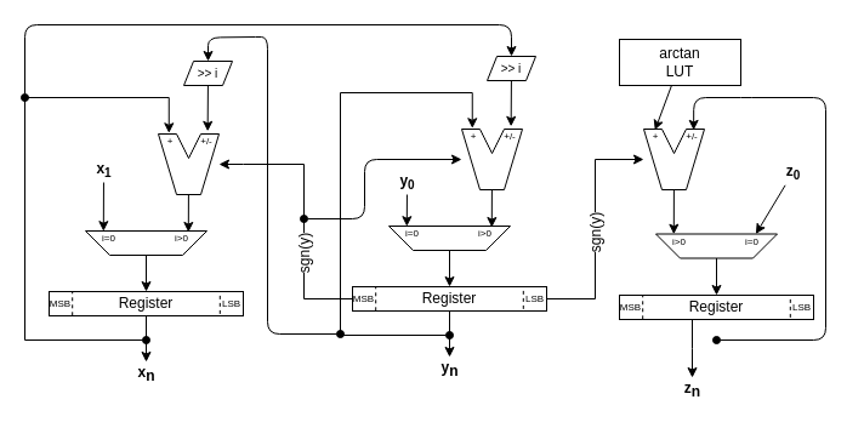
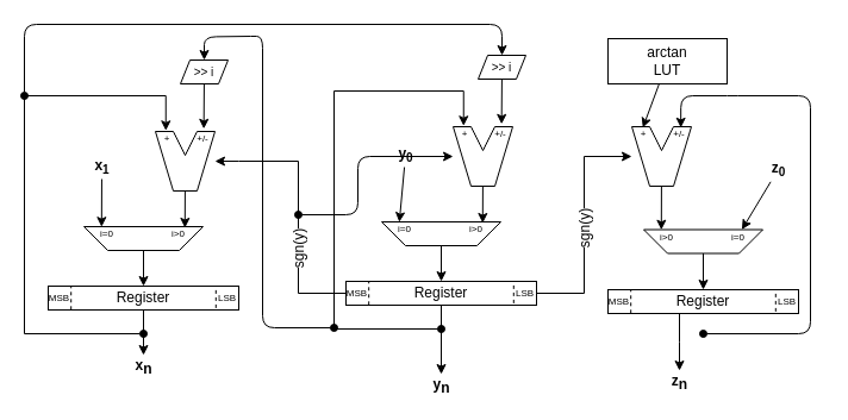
  <mxCell id="0" />
  <mxCell id="1" parent="0" />
  <mxCell id="2" style="edgeStyle=none;rounded=0;orthogonalLoop=1;jettySize=auto;html=1;fontSize=8;" edge="1" parent="1" source="3" target="13"><mxGeometry relative="1" as="geometry" /></mxCell>
  <mxCell id="3" value="" style="shape=trapezoid;perimeter=trapezoidPerimeter;whiteSpace=wrap;html=1;strokeColor=#000000;rotation=-180;" vertex="1" parent="1"><mxGeometry x="70" y="190" width="100" height="20" as="geometry" /></mxCell>
  <mxCell id="4" style="rounded=0;orthogonalLoop=1;jettySize=auto;html=1;entryX=0.852;entryY=0.99;entryDx=0;entryDy=0;entryPerimeter=0;" edge="1" parent="1" source="5" target="3"><mxGeometry relative="1" as="geometry" /></mxCell>
  <mxCell id="5" value="x&lt;sub&gt;1&lt;/sub&gt;" style="text;html=1;align=center;verticalAlign=middle;resizable=0;points=[];autosize=1;fontStyle=1" vertex="1" parent="1"><mxGeometry x="70" y="130" width="30" height="20" as="geometry" /></mxCell>
  <mxCell id="6" value="" style="group" vertex="1" connectable="0" parent="1"><mxGeometry x="130" y="110" width="50" height="50" as="geometry" /></mxCell>
  <mxCell id="7" value="" style="group;fontSize=8;" vertex="1" connectable="0" parent="6"><mxGeometry width="50" height="50" as="geometry" /></mxCell>
  <mxCell id="8" value="" style="verticalLabelPosition=bottom;shadow=0;dashed=0;align=center;html=1;verticalAlign=top;shape=stencil(rVbBcoMgEP0arxmVMu21Q9NjLjnkTJTGbRQcpEn796Ws1Zo0yhBmnHF4u7y3D1wkIayreCuSPOVdKwqTkJckz09cA9/XFs5tpEKQpjiUvBGI7ECWIA8WY0pKOxuUxJzOaHUUZyhNPxlkJTQYjJ4Ry1LHSNZJ+mzR8SGsGPi6f+JXuVaOgzST4jao1VrZRhihEe09fPajFcXx19/oa6jkNkAyu09y5yM59dgXECy59pDM4kpuvGyusoeL7RyQ8C0NVX6i93r2WedRJ6bnUOVlz4TZ6HxzE7bnxfGg1Ycs53lm8wh7U1os0AypUNd4ZPksWw1SvCuwR13qXs49Cvmte8t/jsXZpOmERp3EzX72Er12MPKR2IR0ShiB8TF2if2/JyLjRYk0+r4EMRa16jw+6t90m+nxcdpLw2KzOK4bLehieO9w8Dc=);" vertex="1" parent="7"><mxGeometry width="50" height="50" as="geometry" /></mxCell>
  <mxCell id="9" value="+" style="text;html=1;strokeColor=none;fillColor=none;align=center;verticalAlign=middle;whiteSpace=wrap;rounded=0;fontSize=8;" vertex="1" parent="7"><mxGeometry x="6.167" width="8.333" height="12.5" as="geometry" /></mxCell>
  <mxCell id="10" value="+/-" style="text;html=1;strokeColor=none;fillColor=none;align=center;verticalAlign=middle;whiteSpace=wrap;rounded=0;fontSize=8;" vertex="1" parent="7"><mxGeometry x="35.5" width="8.333" height="12.5" as="geometry" /></mxCell>
  <mxCell id="11" style="edgeStyle=none;rounded=0;orthogonalLoop=1;jettySize=auto;html=1;fontSize=8;entryX=0.152;entryY=0.95;entryDx=0;entryDy=0;entryPerimeter=0;" edge="1" parent="1" source="8" target="3"><mxGeometry relative="1" as="geometry" /></mxCell>
  <mxCell id="12" value="" style="group;fontSize=8;" vertex="1" connectable="0" parent="1"><mxGeometry x="40" y="240" width="160" height="20" as="geometry" /></mxCell>
  <mxCell id="13" value="Register" style="rounded=0;whiteSpace=wrap;html=1;fontStyle=0" vertex="1" parent="12"><mxGeometry width="160" height="20" as="geometry" /></mxCell>
  <mxCell id="14" value="MSB" style="text;html=1;strokeColor=#000000;fillColor=none;align=center;verticalAlign=middle;whiteSpace=wrap;rounded=0;perimeterSpacing=1;dashed=1;fontSize=8;" vertex="1" parent="12"><mxGeometry width="19.2" height="20" as="geometry" /></mxCell>
  <mxCell id="15" value="LSB" style="text;html=1;strokeColor=#000000;fillColor=none;align=center;verticalAlign=middle;whiteSpace=wrap;rounded=0;perimeterSpacing=1;dashed=1;fontSize=8;" vertex="1" parent="12"><mxGeometry x="140.8" width="19.2" height="20" as="geometry" /></mxCell>
  <mxCell id="16" value="x&lt;sub style=&quot;font-size: 12px;&quot;&gt;n&lt;/sub&gt;" style="text;html=1;align=center;verticalAlign=middle;resizable=0;points=[];autosize=1;fontSize=12;fontStyle=1" vertex="1" parent="1"><mxGeometry x="105" y="298" width="30" height="20" as="geometry" /></mxCell>
  <mxCell id="17" style="edgeStyle=none;rounded=0;orthogonalLoop=1;jettySize=auto;html=1;fontSize=12;" edge="1" parent="1" source="13" target="16"><mxGeometry relative="1" as="geometry" /></mxCell>
  <mxCell id="18" value="" style="group" vertex="1" connectable="0" parent="1"><mxGeometry x="20" y="80" width="100" height="200" as="geometry" /></mxCell>
  <mxCell id="19" style="edgeStyle=elbowEdgeStyle;rounded=0;orthogonalLoop=1;jettySize=auto;html=1;fontSize=12;elbow=vertical;exitX=0.175;exitY=-0.015;exitDx=0;exitDy=0;exitPerimeter=0;startArrow=classic;startFill=1;endArrow=none;endFill=0;" edge="1" parent="18" source="8"><mxGeometry relative="1" as="geometry"><mxPoint y="200" as="targetPoint" /><Array as="points"><mxPoint x="80" /><mxPoint x="40" y="40" /><mxPoint y="110" /><mxPoint y="180" /></Array></mxGeometry></mxCell>
  <mxCell id="20" value="" style="endArrow=oval;html=1;fontSize=12;endFill=1;" edge="1" parent="18"><mxGeometry width="50" height="50" relative="1" as="geometry"><mxPoint y="200" as="sourcePoint" /><mxPoint x="100" y="200" as="targetPoint" /></mxGeometry></mxCell>
  <mxCell id="21" style="rounded=0;orthogonalLoop=1;jettySize=auto;elbow=vertical;html=1;startArrow=none;startFill=0;endArrow=classic;endFill=1;fontSize=10;entryX=0.813;entryY=-0.044;entryDx=0;entryDy=0;entryPerimeter=0;" edge="1" parent="1" source="22" target="8"><mxGeometry relative="1" as="geometry" /></mxCell>
  <mxCell id="22" value="&amp;gt;&amp;gt; i" style="shape=parallelogram;perimeter=parallelogramPerimeter;whiteSpace=wrap;html=1;fontSize=10;" vertex="1" parent="1"><mxGeometry x="151" y="50" width="40" height="20" as="geometry" /></mxCell>
  <mxCell id="23" value="i=0" style="text;html=1;strokeColor=none;fillColor=none;align=center;verticalAlign=middle;whiteSpace=wrap;rounded=0;fontSize=8;" vertex="1" parent="1"><mxGeometry x="80" y="192.5" width="19" height="7" as="geometry" /></mxCell>
  <mxCell id="24" value="i&amp;gt;0" style="text;html=1;strokeColor=none;fillColor=none;align=center;verticalAlign=middle;whiteSpace=wrap;rounded=0;fontSize=8;" vertex="1" parent="1"><mxGeometry x="140" y="192.5" width="19" height="7" as="geometry" /></mxCell>
  <mxCell id="25" style="edgeStyle=none;rounded=0;orthogonalLoop=1;jettySize=auto;html=1;startArrow=none;startFill=0;endArrow=classic;endFill=1;fontSize=12;" edge="1" parent="1" target="8"><mxGeometry relative="1" as="geometry"><mxPoint x="200" y="135" as="sourcePoint" /></mxGeometry></mxCell>
  <mxCell id="26" style="edgeStyle=none;rounded=0;orthogonalLoop=1;jettySize=auto;html=1;fontSize=8;" edge="1" parent="1" source="27" target="36"><mxGeometry relative="1" as="geometry" /></mxCell>
  <mxCell id="27" value="" style="shape=trapezoid;perimeter=trapezoidPerimeter;whiteSpace=wrap;html=1;strokeColor=#000000;rotation=-180;" vertex="1" parent="1"><mxGeometry x="320" y="186" width="100" height="20" as="geometry" /></mxCell>
  <mxCell id="28" style="rounded=0;orthogonalLoop=1;jettySize=auto;html=1;entryX=0.852;entryY=0.99;entryDx=0;entryDy=0;entryPerimeter=0;" edge="1" parent="1" source="44" target="27"><mxGeometry relative="1" as="geometry" /></mxCell>
  <mxCell id="29" value="" style="group" vertex="1" connectable="0" parent="1"><mxGeometry x="380" y="106" width="50" height="50" as="geometry" /></mxCell>
  <mxCell id="30" value="" style="group;fontSize=8;" vertex="1" connectable="0" parent="29"><mxGeometry width="50" height="50" as="geometry" /></mxCell>
  <mxCell id="31" value="" style="verticalLabelPosition=bottom;shadow=0;dashed=0;align=center;html=1;verticalAlign=top;shape=stencil(rVbBcoMgEP0arxmVMu21Q9NjLjnkTJTGbRQcpEn796Ws1Zo0yhBmnHF4u7y3D1wkIayreCuSPOVdKwqTkJckz09cA9/XFs5tpEKQpjiUvBGI7ECWIA8WY0pKOxuUxJzOaHUUZyhNPxlkJTQYjJ4Ry1LHSNZJ+mzR8SGsGPi6f+JXuVaOgzST4jao1VrZRhihEe09fPajFcXx19/oa6jkNkAyu09y5yM59dgXECy59pDM4kpuvGyusoeL7RyQ8C0NVX6i93r2WedRJ6bnUOVlz4TZ6HxzE7bnxfGg1Ycs53lm8wh7U1os0AypUNd4ZPksWw1SvCuwR13qXs49Cvmte8t/jsXZpOmERp3EzX72Er12MPKR2IR0ShiB8TF2if2/JyLjRYk0+r4EMRa16jw+6t90m+nxcdpLw2KzOK4bLehieO9w8Dc=);" vertex="1" parent="30"><mxGeometry width="50" height="50" as="geometry" /></mxCell>
  <mxCell id="32" value="+" style="text;html=1;strokeColor=none;fillColor=none;align=center;verticalAlign=middle;whiteSpace=wrap;rounded=0;fontSize=8;" vertex="1" parent="30"><mxGeometry x="6.167" width="8.333" height="12.5" as="geometry" /></mxCell>
  <mxCell id="33" value="+/-" style="text;html=1;strokeColor=none;fillColor=none;align=center;verticalAlign=middle;whiteSpace=wrap;rounded=0;fontSize=8;" vertex="1" parent="30"><mxGeometry x="35.5" width="8.333" height="12.5" as="geometry" /></mxCell>
  <mxCell id="34" style="edgeStyle=none;rounded=0;orthogonalLoop=1;jettySize=auto;html=1;fontSize=8;entryX=0.152;entryY=0.95;entryDx=0;entryDy=0;entryPerimeter=0;" edge="1" parent="1" source="31" target="27"><mxGeometry relative="1" as="geometry" /></mxCell>
  <mxCell id="35" value="" style="group;fontSize=8;" vertex="1" connectable="0" parent="1"><mxGeometry x="290" y="236" width="160" height="20" as="geometry" /></mxCell>
  <mxCell id="36" value="Register" style="rounded=0;whiteSpace=wrap;html=1;fontStyle=0" vertex="1" parent="35"><mxGeometry width="160" height="20" as="geometry" /></mxCell>
  <mxCell id="37" value="MSB" style="text;html=1;strokeColor=#000000;fillColor=none;align=center;verticalAlign=middle;whiteSpace=wrap;rounded=0;perimeterSpacing=1;dashed=1;fontSize=8;" vertex="1" parent="35"><mxGeometry width="19.2" height="20" as="geometry" /></mxCell>
  <mxCell id="38" value="LSB" style="text;html=1;strokeColor=#000000;fillColor=none;align=center;verticalAlign=middle;whiteSpace=wrap;rounded=0;perimeterSpacing=1;dashed=1;fontSize=8;" vertex="1" parent="35"><mxGeometry x="140.8" width="19.2" height="20" as="geometry" /></mxCell>
- <mxCell id="39" value="y&lt;sub style=&quot;font-size: 12px&quot;&gt;n&lt;/sub&gt;" style="text;html=1;align=center;verticalAlign=middle;resizable=0;points=[];autosize=1;fontSize=12;fontStyle=1" vertex="1" parent="1"><mxGeometry x="355" y="294" width="30" height="20" as="geometry" /></mxCell>
+ <mxCell id="39" value="y&lt;sub style=&quot;font-size: 12px&quot;&gt;n&lt;/sub&gt;" style="text;html=1;align=center;verticalAlign=middle;resizable=0;points=[];autosize=1;fontSize=12;fontStyle=1" vertex="1" parent="1"><mxGeometry x="355" y="314" width="30" height="20" as="geometry" /></mxCell>
  <mxCell id="40" style="edgeStyle=none;rounded=0;orthogonalLoop=1;jettySize=auto;html=1;fontSize=12;" edge="1" parent="1" source="36" target="39"><mxGeometry relative="1" as="geometry" /></mxCell>
  <mxCell id="41" value="" style="group" vertex="1" connectable="0" parent="1"><mxGeometry x="280" y="76" width="90" height="200" as="geometry" /></mxCell>
  <mxCell id="42" style="edgeStyle=elbowEdgeStyle;rounded=0;orthogonalLoop=1;jettySize=auto;html=1;fontSize=12;elbow=vertical;exitX=0.175;exitY=-0.015;exitDx=0;exitDy=0;exitPerimeter=0;startArrow=classic;startFill=1;endArrow=none;endFill=0;" edge="1" parent="41" source="31"><mxGeometry relative="1" as="geometry"><mxPoint y="200" as="targetPoint" /><Array as="points"><mxPoint x="72" /><mxPoint x="36" y="40" /><mxPoint y="110" /><mxPoint y="180" /></Array></mxGeometry></mxCell>
  <mxCell id="43" value="" style="endArrow=oval;html=1;fontSize=12;endFill=1;" edge="1" parent="41"><mxGeometry width="50" height="50" relative="1" as="geometry"><mxPoint y="200" as="sourcePoint" /><mxPoint x="90" y="200" as="targetPoint" /></mxGeometry></mxCell>
- <mxCell id="44" value="y&lt;sub&gt;0&lt;/sub&gt;" style="text;html=1;align=center;verticalAlign=middle;resizable=0;points=[];autosize=1;fontStyle=1" vertex="1" parent="41"><mxGeometry x="40" y="64" width="30" height="20" as="geometry" /></mxCell>
+ <mxCell id="44" value="y&lt;sub&gt;0&lt;/sub&gt;" style="text;html=1;align=center;verticalAlign=middle;resizable=0;points=[];autosize=1;fontStyle=1" vertex="1" parent="41"><mxGeometry x="45" y="44" width="30" height="20" as="geometry" /></mxCell>
  <mxCell id="45" style="rounded=0;orthogonalLoop=1;jettySize=auto;elbow=vertical;html=1;startArrow=none;startFill=0;endArrow=classic;endFill=1;fontSize=10;entryX=0.813;entryY=-0.044;entryDx=0;entryDy=0;entryPerimeter=0;" edge="1" parent="1" source="46" target="31"><mxGeometry relative="1" as="geometry" /></mxCell>
  <mxCell id="46" value="&amp;gt;&amp;gt; i" style="shape=parallelogram;perimeter=parallelogramPerimeter;whiteSpace=wrap;html=1;fontSize=10;" vertex="1" parent="1"><mxGeometry x="401" y="46" width="40" height="20" as="geometry" /></mxCell>
  <mxCell id="47" value="i=0" style="text;html=1;strokeColor=none;fillColor=none;align=center;verticalAlign=middle;whiteSpace=wrap;rounded=0;fontSize=8;" vertex="1" parent="1"><mxGeometry x="330" y="188.5" width="19" height="7" as="geometry" /></mxCell>
  <mxCell id="48" value="i&amp;gt;0" style="text;html=1;strokeColor=none;fillColor=none;align=center;verticalAlign=middle;whiteSpace=wrap;rounded=0;fontSize=8;" vertex="1" parent="1"><mxGeometry x="390" y="188.5" width="19" height="7" as="geometry" /></mxCell>
  <mxCell id="49" style="edgeStyle=elbowEdgeStyle;rounded=0;orthogonalLoop=1;jettySize=auto;html=1;startArrow=none;startFill=0;endArrow=none;endFill=0;fontSize=12;" edge="1" parent="1" source="36"><mxGeometry relative="1" as="geometry"><mxPoint x="200" y="135" as="targetPoint" /><Array as="points"><mxPoint x="250" y="200" /><mxPoint x="240" y="210" /><mxPoint x="260" y="190" /></Array></mxGeometry></mxCell>
  <mxCell id="50" value="sgn(y)" style="text;html=1;align=center;verticalAlign=middle;resizable=0;points=[];labelBackgroundColor=#ffffff;fontSize=12;horizontal=0;" vertex="1" connectable="0" parent="49"><mxGeometry x="-0.239" relative="1" as="geometry"><mxPoint as="offset" /></mxGeometry></mxCell>
  <mxCell id="51" value="" style="endArrow=classic;html=1;fontSize=12;startArrow=oval;startFill=1;edgeStyle=elbowEdgeStyle;" edge="1" parent="1" target="31"><mxGeometry width="50" height="50" relative="1" as="geometry"><mxPoint x="250" y="180" as="sourcePoint" /><mxPoint x="300" y="20" as="targetPoint" /><Array as="points"><mxPoint x="300" y="160" /></Array></mxGeometry></mxCell>
  <mxCell id="52" value="" style="endArrow=none;html=1;fontSize=12;startArrow=oval;startFill=1;edgeStyle=elbowEdgeStyle;endFill=0;" edge="1" parent="1"><mxGeometry width="50" height="50" relative="1" as="geometry"><mxPoint x="280" y="275" as="sourcePoint" /><mxPoint x="210" y="30" as="targetPoint" /><Array as="points"><mxPoint x="220" y="160" /></Array></mxGeometry></mxCell>
  <mxCell id="53" value="" style="endArrow=classic;html=1;fontSize=12;edgeStyle=orthogonalEdgeStyle;" edge="1" parent="1" target="22"><mxGeometry width="50" height="50" relative="1" as="geometry"><mxPoint x="210" y="30" as="sourcePoint" /><mxPoint x="210" as="targetPoint" y="10" /></mxGeometry></mxCell>
  <mxCell id="54" value="" style="endArrow=classic;html=1;fontSize=12;startArrow=oval;startFill=1;edgeStyle=orthogonalEdgeStyle;elbow=vertical;" edge="1" parent="1" target="46"><mxGeometry width="50" height="50" relative="1" as="geometry"><mxPoint x="20" y="80" as="sourcePoint" /><mxPoint x="415.143" y="-20" as="targetPoint" /><Array as="points"><mxPoint x="20" y="20" /><mxPoint x="421" y="20" /></Array></mxGeometry></mxCell>
  <mxCell id="55" style="rounded=0;orthogonalLoop=1;jettySize=auto;html=1;startArrow=none;startFill=0;endArrow=classic;endFill=1;fontSize=12;entryX=0.185;entryY=0.017;entryDx=0;entryDy=0;entryPerimeter=0;" edge="1" parent="1" source="56" target="59"><mxGeometry relative="1" as="geometry" /></mxCell>
  <mxCell id="56" value="&lt;div&gt;arctan&lt;/div&gt;&lt;div&gt;LUT&lt;br&gt;&lt;/div&gt;" style="rounded=0;whiteSpace=wrap;html=1;fontSize=12;" vertex="1" parent="1"><mxGeometry x="510" y="32" width="100" height="38" as="geometry" /></mxCell>
  <mxCell id="57" value="" style="group" vertex="1" connectable="0" parent="1"><mxGeometry x="530" y="106" width="50" height="50" as="geometry" /></mxCell>
  <mxCell id="58" value="" style="group;fontSize=8;" vertex="1" connectable="0" parent="57"><mxGeometry width="50" height="50" as="geometry" /></mxCell>
  <mxCell id="59" value="" style="verticalLabelPosition=bottom;shadow=0;dashed=0;align=center;html=1;verticalAlign=top;shape=stencil(rVbBcoMgEP0arxmVMu21Q9NjLjnkTJTGbRQcpEn796Ws1Zo0yhBmnHF4u7y3D1wkIayreCuSPOVdKwqTkJckz09cA9/XFs5tpEKQpjiUvBGI7ECWIA8WY0pKOxuUxJzOaHUUZyhNPxlkJTQYjJ4Ry1LHSNZJ+mzR8SGsGPi6f+JXuVaOgzST4jao1VrZRhihEe09fPajFcXx19/oa6jkNkAyu09y5yM59dgXECy59pDM4kpuvGyusoeL7RyQ8C0NVX6i93r2WedRJ6bnUOVlz4TZ6HxzE7bnxfGg1Ycs53lm8wh7U1os0AypUNd4ZPksWw1SvCuwR13qXs49Cvmte8t/jsXZpOmERp3EzX72Er12MPKR2IR0ShiB8TF2if2/JyLjRYk0+r4EMRa16jw+6t90m+nxcdpLw2KzOK4bLehieO9w8Dc=);" vertex="1" parent="58"><mxGeometry width="50" height="50" as="geometry" /></mxCell>
  <mxCell id="60" value="+" style="text;html=1;strokeColor=none;fillColor=none;align=center;verticalAlign=middle;whiteSpace=wrap;rounded=0;fontSize=8;" vertex="1" parent="58"><mxGeometry x="6.167" width="8.333" height="12.5" as="geometry" /></mxCell>
  <mxCell id="61" value="+/-" style="text;html=1;strokeColor=none;fillColor=none;align=center;verticalAlign=middle;whiteSpace=wrap;rounded=0;fontSize=8;" vertex="1" parent="58"><mxGeometry x="35.5" width="8.333" height="12.5" as="geometry" /></mxCell>
  <mxCell id="62" style="edgeStyle=elbowEdgeStyle;rounded=0;orthogonalLoop=1;jettySize=auto;html=1;startArrow=none;startFill=0;endArrow=classic;endFill=1;fontSize=12;" edge="1" parent="1" source="36" target="59"><mxGeometry relative="1" as="geometry" /></mxCell>
  <mxCell id="63" value="sgn(y)" style="text;html=1;align=center;verticalAlign=middle;resizable=0;points=[];labelBackgroundColor=#ffffff;fontSize=12;horizontal=0;" vertex="1" connectable="0" parent="62"><mxGeometry x="-0.05" relative="1" as="geometry"><mxPoint as="offset" /></mxGeometry></mxCell>
  <mxCell id="64" value="" style="shape=trapezoid;perimeter=trapezoidPerimeter;whiteSpace=wrap;html=1;strokeColor=#000000;rotation=-180;" vertex="1" parent="1"><mxGeometry x="540" y="192.5" width="100" height="20" as="geometry" /></mxCell>
  <mxCell id="65" style="rounded=0;orthogonalLoop=1;jettySize=auto;html=1;entryX=0.852;entryY=0.99;entryDx=0;entryDy=0;entryPerimeter=0;" edge="1" parent="1" target="64" source="59"><mxGeometry relative="1" as="geometry"><mxPoint x="554.96" y="160" as="sourcePoint" /></mxGeometry></mxCell>
  <mxCell id="66" value="i&amp;gt;0" style="text;html=1;strokeColor=none;fillColor=none;align=center;verticalAlign=middle;whiteSpace=wrap;rounded=0;fontSize=8;" vertex="1" parent="1"><mxGeometry x="550" y="195" width="19" height="7" as="geometry" /></mxCell>
  <mxCell id="67" value="i=0" style="text;html=1;strokeColor=none;fillColor=none;align=center;verticalAlign=middle;whiteSpace=wrap;rounded=0;fontSize=8;" vertex="1" parent="1"><mxGeometry x="610" y="195" width="19" height="7" as="geometry" /></mxCell>
  <mxCell id="68" style="rounded=0;orthogonalLoop=1;jettySize=auto;html=1;entryX=0.852;entryY=0.99;entryDx=0;entryDy=0;entryPerimeter=0;" edge="1" parent="1" source="69"><mxGeometry relative="1" as="geometry"><mxPoint x="622.42" y="192.5" as="targetPoint" /></mxGeometry></mxCell>
  <mxCell id="69" value="z&lt;sub&gt;0&lt;/sub&gt;" style="text;html=1;align=center;verticalAlign=middle;resizable=0;points=[];autosize=1;fontStyle=1" vertex="1" parent="1"><mxGeometry x="637.62" y="132.3" width="30" height="20" as="geometry" /></mxCell>
  <mxCell id="70" style="edgeStyle=none;rounded=0;orthogonalLoop=1;jettySize=auto;html=1;fontSize=8;" edge="1" parent="1" target="72" source="64"><mxGeometry relative="1" as="geometry"><mxPoint x="590" y="216" as="sourcePoint" /></mxGeometry></mxCell>
  <mxCell id="71" value="" style="group;fontSize=8;" vertex="1" connectable="0" parent="1"><mxGeometry x="510" y="243" width="160" height="20" as="geometry" /></mxCell>
  <mxCell id="72" value="Register" style="rounded=0;whiteSpace=wrap;html=1;fontStyle=0" vertex="1" parent="71"><mxGeometry width="160" height="20" as="geometry" /></mxCell>
  <mxCell id="73" value="MSB" style="text;html=1;strokeColor=#000000;fillColor=none;align=center;verticalAlign=middle;whiteSpace=wrap;rounded=0;perimeterSpacing=1;dashed=1;fontSize=8;" vertex="1" parent="71"><mxGeometry width="19.2" height="20" as="geometry" /></mxCell>
  <mxCell id="74" value="LSB" style="text;html=1;strokeColor=#000000;fillColor=none;align=center;verticalAlign=middle;whiteSpace=wrap;rounded=0;perimeterSpacing=1;dashed=1;fontSize=8;" vertex="1" parent="71"><mxGeometry x="140.8" width="19.2" height="20" as="geometry" /></mxCell>
  <mxCell id="75" value="z&lt;sub style=&quot;font-size: 12px&quot;&gt;n&lt;/sub&gt;" style="text;html=1;align=center;verticalAlign=middle;resizable=0;points=[];autosize=1;fontSize=12;fontStyle=1" vertex="1" parent="1"><mxGeometry x="555" y="311" width="30" height="20" as="geometry" /></mxCell>
  <mxCell id="76" style="edgeStyle=elbowEdgeStyle;rounded=0;orthogonalLoop=1;jettySize=auto;html=1;startArrow=none;startFill=0;endArrow=classic;endFill=1;fontSize=12;" edge="1" parent="1" source="72" target="75"><mxGeometry relative="1" as="geometry" /></mxCell>
  <mxCell id="77" value="" style="endArrow=none;html=1;fontSize=12;startArrow=oval;startFill=1;edgeStyle=elbowEdgeStyle;endFill=0;" edge="1" parent="1"><mxGeometry width="50" height="50" relative="1" as="geometry"><mxPoint x="590" y="280" as="sourcePoint" /><mxPoint x="620" y="80" as="targetPoint" /><Array as="points"><mxPoint x="680" y="190" /><mxPoint x="690" y="200" /></Array></mxGeometry></mxCell>
  <mxCell id="78" value="" style="endArrow=classic;html=1;fontSize=12;edgeStyle=orthogonalEdgeStyle;entryX=0.823;entryY=0.017;entryDx=0;entryDy=0;entryPerimeter=0;" edge="1" parent="1" target="59"><mxGeometry width="50" height="50" relative="1" as="geometry"><mxPoint x="630" y="80" as="sourcePoint" /><mxPoint x="670" y="110" as="targetPoint" /><Array as="points"><mxPoint x="620" y="80" /><mxPoint x="571" y="80" /></Array></mxGeometry></mxCell>
